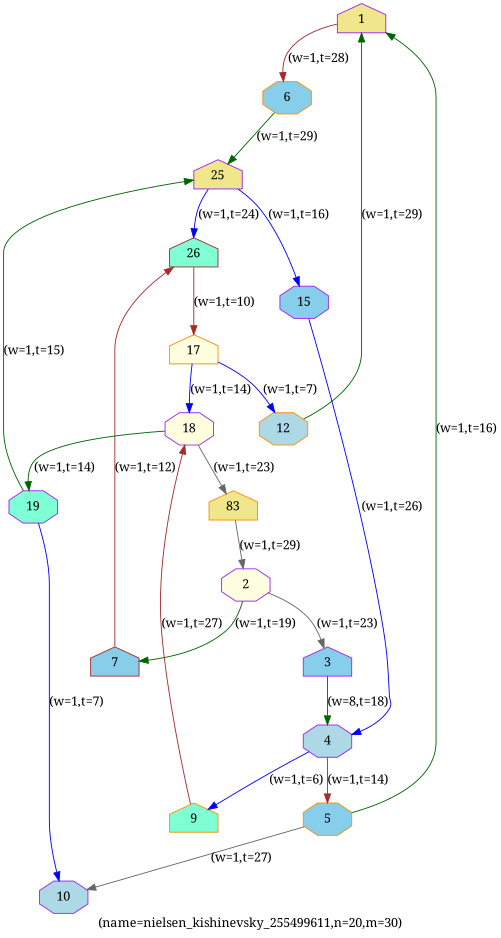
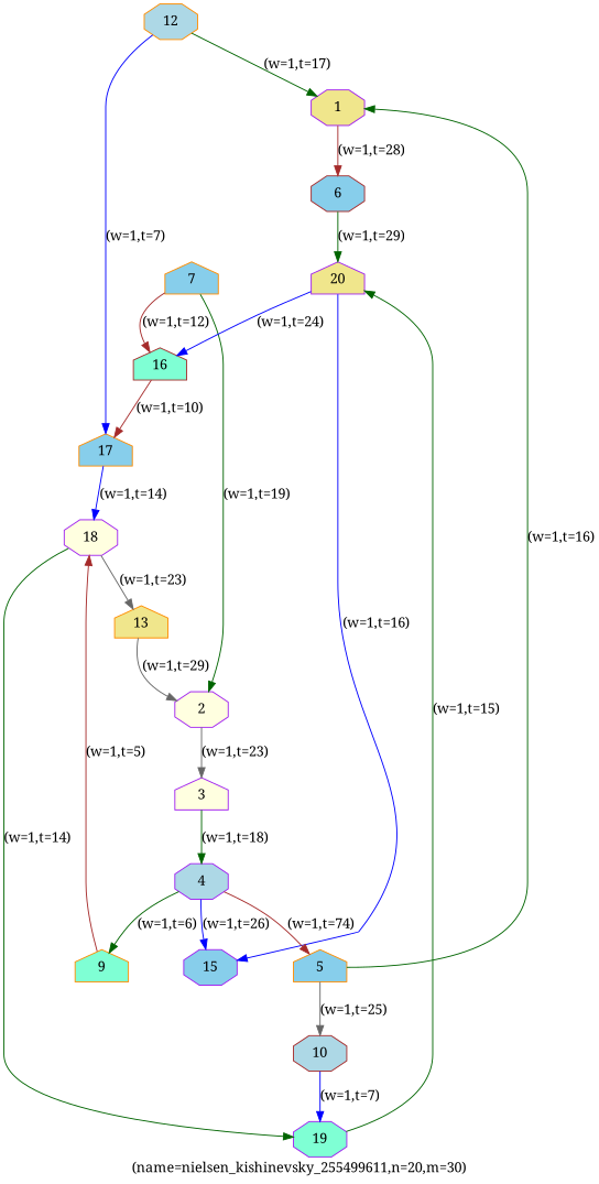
  digraph {
    fontname="Noto Serif"
    label="(name=nielsen_kishinevsky_255499611,n=20,m=30)"
    node [color=purple fillcolor=skyblue fontname="Noto Serif" shape=octagon style=filled]
    edge [color=darkgreen fontname="Noto Serif"]
-   n1 [fillcolor=khaki label=1 shape=house]
-   n2 [color=darkorange label=6]
+   n1 [fillcolor=khaki label=1]
+   n2 [color=brown label=6]
    n3 [fillcolor=lightyellow label=2]
-   n4 [label=3 shape=house]
-   n5 [color=brown label=7 shape=house]
-   n6 [fillcolor=khaki label=25 shape=house]
+   n4 [fillcolor=lightyellow label=3 shape=house]
+   n5 [color=darkorange label=7 shape=house]
+   n6 [fillcolor=khaki label=20 shape=house]
    n7 [fillcolor=lightblue label=4]
-   n8 [color=brown fillcolor=aquamarine label=26 shape=house]
-   n9 [color=darkorange label=5]
+   n8 [color=brown fillcolor=aquamarine label=16 shape=house]
+   n9 [color=darkorange label=5 shape=house]
    n10 [color=darkorange fillcolor=aquamarine label=9 shape=house]
-   n11 [fillcolor=lightblue label=10]
+   n11 [color=brown fillcolor=lightblue label=10]
    n12 [fillcolor=lightyellow label=18]
    n13 [fillcolor=aquamarine label=19]
-   n14 [color=darkorange fillcolor=lightyellow label=17 shape=house]
+   n14 [color=darkorange label=17 shape=house]
    n15 [color=darkorange fillcolor=lightblue label=12]
-   n16 [color=darkorange fillcolor=khaki label=83 shape=house]
+   n16 [color=darkorange fillcolor=khaki label=13 shape=house]
    n17 [label=15]
    n1 -> n2 [color=brown label="(w=1,t=28)"]
    n2 -> n6 [label="(w=1,t=29)"]
    n3 -> n4 [color=gray40 label="(w=1,t=23)"]
-   n3 -> n5 [label="(w=1,t=19)"]
-   n4 -> n7 [label="(w=8,t=18)"]
+   n5 -> n3 [label="(w=1,t=19)"]
+   n4 -> n7 [label="(w=1,t=18)"]
    n5 -> n8 [color=brown label="(w=1,t=12)"]
    n6 -> n8 [color=blue label="(w=1,t=24)"]
    n6 -> n17 [color=blue label="(w=1,t=16)"]
-   n7 -> n9 [color=brown label="(w=1,t=14)"]
-   n7 -> n10 [color=blue label="(w=1,t=6)"]
+   n7 -> n9 [color=brown label="(w=1,t=74)"]
+   n7 -> n10 [label="(w=1,t=6)"]
    n8 -> n14 [color=brown label="(w=1,t=10)"]
    n9 -> n1 [label="(w=1,t=16)"]
-   n9 -> n11 [color=gray40 label="(w=1,t=27)"]
-   n10 -> n12 [color=brown label="(w=1,t=27)"]
-   n13 -> n11 [color=blue label="(w=1,t=7)"]
+   n9 -> n11 [color=gray40 label="(w=1,t=25)"]
+   n10 -> n12 [color=brown label="(w=1,t=5)"]
+   n11 -> n13 [color=blue label="(w=1,t=7)"]
    n12 -> n13 [label="(w=1,t=14)"]
    n12 -> n16 [color=gray40 label="(w=1,t=23)"]
    n13 -> n6 [label="(w=1,t=15)"]
    n14 -> n12 [color=blue label="(w=1,t=14)"]
-   n14 -> n15 [color=blue label="(w=1,t=7)"]
-   n15 -> n1 [label="(w=1,t=29)"]
+   n15 -> n14 [color=blue label="(w=1,t=7)"]
+   n15 -> n1 [label="(w=1,t=17)"]
    n16 -> n3 [color=gray40 label="(w=1,t=29)"]
-   n17 -> n7 [color=blue label="(w=1,t=26)"]
+   n7 -> n17 [color=blue label="(w=1,t=26)"]
  }
